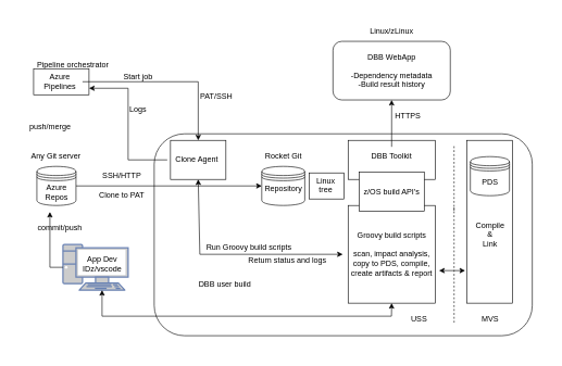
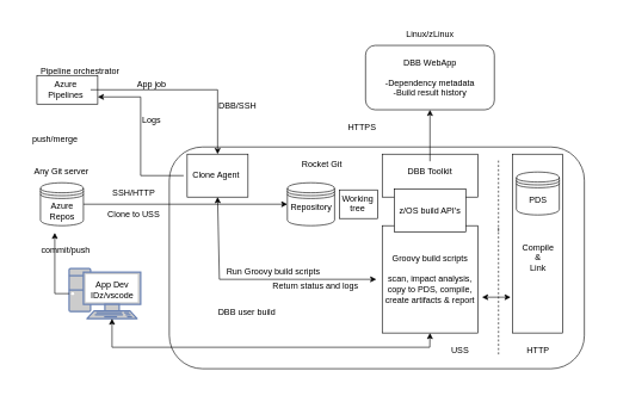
  <mxCell id="0" />
  <mxCell id="1" parent="0" />
  <mxCell id="2" value="" style="rounded=0;whiteSpace=wrap;html=1;strokeColor=none;" vertex="1" parent="1"><mxGeometry x="20" y="20" width="820" height="520" as="geometry" /></mxCell>
  <mxCell id="3" value="" style="rounded=1;whiteSpace=wrap;html=1;" parent="1" vertex="1"><mxGeometry x="236" y="205" width="580" height="310" as="geometry" /></mxCell>
  <mxCell id="4" style="edgeStyle=orthogonalEdgeStyle;rounded=0;orthogonalLoop=1;jettySize=auto;html=1;" parent="1" source="5" target="6" edge="1"><mxGeometry relative="1" as="geometry" /></mxCell>
  <mxCell id="5" value="" style="shape=datastore;whiteSpace=wrap;html=1;" parent="1" vertex="1"><mxGeometry x="56" y="255" width="60" height="60" as="geometry" /></mxCell>
  <mxCell id="6" value="" style="shape=datastore;whiteSpace=wrap;html=1;" parent="1" vertex="1"><mxGeometry x="401" y="255" width="66" height="60" as="geometry" /></mxCell>
  <mxCell id="7" value="SSH/HTTP" style="text;html=1;align=center;verticalAlign=middle;resizable=0;points=[];autosize=1;strokeColor=none;fillColor=none;" parent="1" vertex="1"><mxGeometry x="146" y="255" width="80" height="30" as="geometry" /></mxCell>
- <mxCell id="8" value="Clone to PAT" style="text;html=1;align=center;verticalAlign=middle;resizable=0;points=[];autosize=1;strokeColor=none;fillColor=none;" parent="1" vertex="1"><mxGeometry x="136" y="285" width="100" height="30" as="geometry" /></mxCell>
+ <mxCell id="8" value="Clone to USS" style="text;html=1;align=center;verticalAlign=middle;resizable=0;points=[];autosize=1;strokeColor=none;fillColor=none;" parent="1" vertex="1"><mxGeometry x="136" y="285" width="100" height="30" as="geometry" /></mxCell>
  <mxCell id="9" value="" style="rounded=0;whiteSpace=wrap;html=1;" parent="1" vertex="1"><mxGeometry x="261" y="215" width="85" height="60" as="geometry" /></mxCell>
  <mxCell id="10" style="edgeStyle=orthogonalEdgeStyle;rounded=0;orthogonalLoop=1;jettySize=auto;html=1;entryX=1;entryY=0.75;entryDx=0;entryDy=0;" parent="1" source="11" target="13" edge="1"><mxGeometry relative="1" as="geometry" /></mxCell>
  <mxCell id="11" value="Clone Agent" style="text;html=1;align=center;verticalAlign=middle;resizable=0;points=[];autosize=1;strokeColor=none;fillColor=none;" parent="1" vertex="1"><mxGeometry x="256" y="230" width="90" height="30" as="geometry" /></mxCell>
  <mxCell id="12" value="Pipeline orchestrator" style="text;html=1;align=center;verticalAlign=middle;resizable=0;points=[];autosize=1;strokeColor=none;fillColor=none;" parent="1" vertex="1"><mxGeometry x="46" y="85" width="130" height="30" as="geometry" /></mxCell>
  <mxCell id="13" value="" style="rounded=0;whiteSpace=wrap;html=1;" parent="1" vertex="1"><mxGeometry x="51" y="105" width="85" height="40" as="geometry" /></mxCell>
  <mxCell id="14" style="edgeStyle=orthogonalEdgeStyle;rounded=0;orthogonalLoop=1;jettySize=auto;html=1;entryX=0.5;entryY=0;entryDx=0;entryDy=0;" parent="1" source="15" target="9" edge="1"><mxGeometry relative="1" as="geometry" /></mxCell>
  <mxCell id="15" value="Azure &lt;br&gt;Pipelines" style="text;html=1;align=center;verticalAlign=middle;resizable=0;points=[];autosize=1;strokeColor=none;fillColor=none;" parent="1" vertex="1"><mxGeometry x="56" y="105" width="70" height="40" as="geometry" /></mxCell>
  <mxCell id="16" value="push/merge" style="text;html=1;align=center;verticalAlign=middle;resizable=0;points=[];autosize=1;strokeColor=none;fillColor=none;" parent="1" vertex="1"><mxGeometry x="31" y="180" width="90" height="30" as="geometry" /></mxCell>
  <mxCell id="17" value="Any Git server" style="text;html=1;align=center;verticalAlign=middle;resizable=0;points=[];autosize=1;strokeColor=none;fillColor=none;" parent="1" vertex="1"><mxGeometry x="35" y="225" width="100" height="30" as="geometry" /></mxCell>
  <mxCell id="18" value="Azure&lt;br&gt;Repos" style="text;html=1;align=center;verticalAlign=middle;resizable=0;points=[];autosize=1;strokeColor=none;fillColor=none;" parent="1" vertex="1"><mxGeometry x="56" y="275" width="60" height="40" as="geometry" /></mxCell>
- <mxCell id="19" value="Start job" style="text;html=1;align=center;verticalAlign=middle;resizable=0;points=[];autosize=1;strokeColor=none;fillColor=none;" parent="1" vertex="1"><mxGeometry x="176" y="103" width="70" height="30" as="geometry" /></mxCell>
- <mxCell id="20" value="PAT/SSH" style="text;html=1;align=center;verticalAlign=middle;resizable=0;points=[];autosize=1;strokeColor=none;fillColor=none;" parent="1" vertex="1"><mxGeometry x="296" y="133" width="70" height="30" as="geometry" /></mxCell>
+ <mxCell id="19" value="App job" style="text;html=1;align=center;verticalAlign=middle;resizable=0;points=[];autosize=1;strokeColor=none;fillColor=none;" parent="1" vertex="1"><mxGeometry x="176" y="103" width="70" height="30" as="geometry" /></mxCell>
+ <mxCell id="20" value="DBB/SSH" style="text;html=1;align=center;verticalAlign=middle;resizable=0;points=[];autosize=1;strokeColor=none;fillColor=none;" parent="1" vertex="1"><mxGeometry x="296" y="133" width="70" height="30" as="geometry" /></mxCell>
  <mxCell id="21" value="Logs" style="text;html=1;align=center;verticalAlign=middle;resizable=0;points=[];autosize=1;strokeColor=none;fillColor=none;" parent="1" vertex="1"><mxGeometry x="186" y="153" width="50" height="30" as="geometry" /></mxCell>
  <mxCell id="22" value="" style="fontColor=#0066CC;verticalAlign=top;verticalLabelPosition=bottom;labelPosition=center;align=center;html=1;outlineConnect=0;fillColor=#CCCCCC;strokeColor=#6881B3;gradientColor=none;gradientDirection=north;strokeWidth=2;shape=mxgraph.networks.pc;" parent="1" vertex="1"><mxGeometry x="96" y="375" width="100" height="70" as="geometry" /></mxCell>
  <mxCell id="23" value="App Dev&lt;br&gt;IDz/vscode" style="text;html=1;align=center;verticalAlign=middle;resizable=0;points=[];autosize=1;strokeColor=none;fillColor=none;" parent="1" vertex="1"><mxGeometry x="116" y="385" width="80" height="40" as="geometry" /></mxCell>
  <mxCell id="24" style="edgeStyle=orthogonalEdgeStyle;rounded=0;orthogonalLoop=1;jettySize=auto;html=1;entryX=0.333;entryY=1.25;entryDx=0;entryDy=0;entryPerimeter=0;exitX=0;exitY=0.5;exitDx=0;exitDy=0;exitPerimeter=0;" parent="1" source="22" target="18" edge="1"><mxGeometry relative="1" as="geometry" /></mxCell>
  <mxCell id="25" value="commit/push" style="text;html=1;align=center;verticalAlign=middle;resizable=0;points=[];autosize=1;strokeColor=none;fillColor=none;" parent="1" vertex="1"><mxGeometry x="46" y="335" width="90" height="30" as="geometry" /></mxCell>
  <mxCell id="26" value="Repository" style="text;html=1;align=center;verticalAlign=middle;resizable=0;points=[];autosize=1;strokeColor=none;fillColor=none;" parent="1" vertex="1"><mxGeometry x="394" y="275" width="80" height="30" as="geometry" /></mxCell>
- <mxCell id="27" value="Rocket Git" style="text;html=1;align=center;verticalAlign=middle;resizable=0;points=[];autosize=1;strokeColor=none;fillColor=none;" parent="1" vertex="1"><mxGeometry x="394" y="225" width="80" height="30" as="geometry" /></mxCell>
+ <mxCell id="27" value="Rocket Git" style="text;html=1;align=center;verticalAlign=middle;resizable=0;points=[];autosize=1;strokeColor=none;fillColor=none;" parent="1" vertex="1"><mxGeometry x="409" y="215" width="80" height="30" as="geometry" /></mxCell>
  <mxCell id="28" value="" style="rounded=0;whiteSpace=wrap;html=1;" parent="1" vertex="1"><mxGeometry x="474" y="265" width="53" height="40" as="geometry" /></mxCell>
- <mxCell id="29" value="Linux&lt;br&gt;tree" style="text;html=1;align=center;verticalAlign=middle;resizable=0;points=[];autosize=1;strokeColor=none;fillColor=none;" parent="1" vertex="1"><mxGeometry x="463.5" y="264" width="70" height="40" as="geometry" /></mxCell>
+ <mxCell id="29" value="Working&lt;br&gt;tree" style="text;html=1;align=center;verticalAlign=middle;resizable=0;points=[];autosize=1;strokeColor=none;fillColor=none;" parent="1" vertex="1"><mxGeometry x="463.5" y="264" width="70" height="40" as="geometry" /></mxCell>
  <mxCell id="30" value="" style="rounded=0;whiteSpace=wrap;html=1;" parent="1" vertex="1"><mxGeometry x="533.5" y="215" width="133.5" height="60" as="geometry" /></mxCell>
  <mxCell id="31" value="" style="rounded=0;whiteSpace=wrap;html=1;" parent="1" vertex="1"><mxGeometry x="533.5" y="315" width="133.5" height="150" as="geometry" /></mxCell>
  <mxCell id="32" value="" style="rounded=0;whiteSpace=wrap;html=1;" parent="1" vertex="1"><mxGeometry x="550.25" y="264" width="100" height="60" as="geometry" /></mxCell>
  <mxCell id="33" style="edgeStyle=orthogonalEdgeStyle;rounded=0;orthogonalLoop=1;jettySize=auto;html=1;entryX=0.5;entryY=1;entryDx=0;entryDy=0;" parent="1" source="34" target="47" edge="1"><mxGeometry relative="1" as="geometry" /></mxCell>
  <mxCell id="34" value="DBB Toolkit" style="text;html=1;align=center;verticalAlign=middle;resizable=0;points=[];autosize=1;strokeColor=none;fillColor=none;" parent="1" vertex="1"><mxGeometry x="555.25" y="225" width="90" height="30" as="geometry" /></mxCell>
  <mxCell id="35" value="z/OS build API's" style="text;html=1;align=center;verticalAlign=middle;resizable=0;points=[];autosize=1;strokeColor=none;fillColor=none;" parent="1" vertex="1"><mxGeometry x="545.25" y="280" width="110" height="30" as="geometry" /></mxCell>
  <mxCell id="36" value="Groovy build scripts&lt;br&gt;&lt;br&gt;scan, impact analysis,&lt;br&gt;copy to PDS, compile,&lt;br&gt;create artifacts &amp;amp; report" style="text;html=1;align=center;verticalAlign=middle;resizable=0;points=[];autosize=1;strokeColor=none;fillColor=none;" parent="1" vertex="1"><mxGeometry x="525.25" y="345" width="150" height="90" as="geometry" /></mxCell>
  <mxCell id="37" value="DBB user build" style="text;html=1;align=center;verticalAlign=middle;resizable=0;points=[];autosize=1;strokeColor=none;fillColor=none;" parent="1" vertex="1"><mxGeometry x="294" y="422" width="100" height="30" as="geometry" /></mxCell>
  <mxCell id="38" value="" style="endArrow=classic;startArrow=classic;html=1;rounded=0;exitX=0.5;exitY=1;exitDx=0;exitDy=0;" parent="1" source="31" edge="1"><mxGeometry width="50" height="50" relative="1" as="geometry"><mxPoint x="106" y="495" as="sourcePoint" /><mxPoint x="156" y="445" as="targetPoint" /><Array as="points"><mxPoint x="600" y="485" /><mxPoint x="156" y="485" /></Array></mxGeometry></mxCell>
  <mxCell id="39" value="" style="rounded=0;whiteSpace=wrap;html=1;" parent="1" vertex="1"><mxGeometry x="716" y="215" width="70" height="250" as="geometry" /></mxCell>
  <mxCell id="40" value="" style="shape=datastore;whiteSpace=wrap;html=1;" parent="1" vertex="1"><mxGeometry x="721" y="240" width="60" height="60" as="geometry" /></mxCell>
  <mxCell id="41" value="PDS" style="text;html=1;align=center;verticalAlign=middle;resizable=0;points=[];autosize=1;strokeColor=none;fillColor=none;" parent="1" vertex="1"><mxGeometry x="726" y="265" width="50" height="30" as="geometry" /></mxCell>
  <mxCell id="42" value="Compile&lt;br&gt;&amp;amp;&lt;br&gt;Link" style="text;html=1;align=center;verticalAlign=middle;resizable=0;points=[];autosize=1;strokeColor=none;fillColor=none;" parent="1" vertex="1"><mxGeometry x="716" y="330" width="70" height="60" as="geometry" /></mxCell>
- <mxCell id="43" value="MVS" style="text;html=1;align=center;verticalAlign=middle;resizable=0;points=[];autosize=1;strokeColor=none;fillColor=none;" parent="1" vertex="1"><mxGeometry x="726" y="475" width="50" height="30" as="geometry" /></mxCell>
+ <mxCell id="43" value="HTTP" style="text;html=1;align=center;verticalAlign=middle;resizable=0;points=[];autosize=1;strokeColor=none;fillColor=none;" parent="1" vertex="1"><mxGeometry x="726" y="475" width="50" height="30" as="geometry" /></mxCell>
  <mxCell id="44" value="" style="endArrow=none;dashed=1;html=1;rounded=0;exitX=0.776;exitY=0;exitDx=0;exitDy=0;exitPerimeter=0;" parent="1" edge="1"><mxGeometry width="50" height="50" relative="1" as="geometry"><mxPoint x="696.08" y="495" as="sourcePoint" /><mxPoint x="696" y="315" as="targetPoint" /></mxGeometry></mxCell>
  <mxCell id="45" value="" style="endArrow=none;dashed=1;html=1;rounded=0;exitX=0.776;exitY=0;exitDx=0;exitDy=0;exitPerimeter=0;" parent="1" edge="1"><mxGeometry width="50" height="50" relative="1" as="geometry"><mxPoint x="696" y="323" as="sourcePoint" /><mxPoint x="696" y="223" as="targetPoint" /></mxGeometry></mxCell>
  <mxCell id="46" value="USS" style="text;html=1;align=center;verticalAlign=middle;resizable=0;points=[];autosize=1;strokeColor=none;fillColor=none;" parent="1" vertex="1"><mxGeometry x="617" y="475" width="50" height="30" as="geometry" /></mxCell>
  <mxCell id="47" value="" style="rounded=1;whiteSpace=wrap;html=1;" parent="1" vertex="1"><mxGeometry x="510.25" y="63" width="180" height="90" as="geometry" /></mxCell>
  <mxCell id="48" value="DBB WebApp&lt;br&gt;&lt;br&gt;-Dependency metadata&lt;br&gt;-Build result history" style="text;html=1;align=center;verticalAlign=middle;resizable=0;points=[];autosize=1;strokeColor=none;fillColor=none;" parent="1" vertex="1"><mxGeometry x="525.25" y="73" width="150" height="70" as="geometry" /></mxCell>
- <mxCell id="49" value="HTTPS" style="text;html=1;align=center;verticalAlign=middle;resizable=0;points=[];autosize=1;strokeColor=none;fillColor=none;" parent="1" vertex="1"><mxGeometry x="595.25" y="163" width="60" height="30" as="geometry" /></mxCell>
+ <mxCell id="49" value="HTTPS" style="text;html=1;align=center;verticalAlign=middle;resizable=0;points=[];autosize=1;strokeColor=none;fillColor=none;" parent="1" vertex="1"><mxGeometry x="475.25" y="163" width="60" height="30" as="geometry" /></mxCell>
  <mxCell id="50" value="" style="endArrow=classic;startArrow=classic;html=1;rounded=0;" parent="1" edge="1"><mxGeometry width="50" height="50" relative="1" as="geometry"><mxPoint x="673" y="415" as="sourcePoint" /><mxPoint x="713" y="415" as="targetPoint" /></mxGeometry></mxCell>
  <mxCell id="51" value="" style="endArrow=classic;startArrow=classic;html=1;rounded=0;entryX=0.5;entryY=1;entryDx=0;entryDy=0;" parent="1" source="36" target="9" edge="1"><mxGeometry width="50" height="50" relative="1" as="geometry"><mxPoint x="326" y="415" as="sourcePoint" /><mxPoint x="376" y="365" as="targetPoint" /><Array as="points"><mxPoint x="306" y="390" /></Array></mxGeometry></mxCell>
  <mxCell id="52" value="Run Groovy build scripts" style="text;html=1;align=center;verticalAlign=middle;resizable=0;points=[];autosize=1;strokeColor=none;fillColor=none;" parent="1" vertex="1"><mxGeometry x="306" y="365" width="150" height="30" as="geometry" /></mxCell>
  <mxCell id="53" value="Return status and logs" style="text;html=1;align=center;verticalAlign=middle;resizable=0;points=[];autosize=1;strokeColor=none;fillColor=none;" parent="1" vertex="1"><mxGeometry x="370.25" y="385" width="140" height="30" as="geometry" /></mxCell>
  <mxCell id="54" value="Linux/zLinux" style="text;html=1;align=center;verticalAlign=middle;resizable=0;points=[];autosize=1;strokeColor=none;fillColor=none;" parent="1" vertex="1"><mxGeometry x="555.25" y="33" width="90" height="30" as="geometry" /></mxCell>
